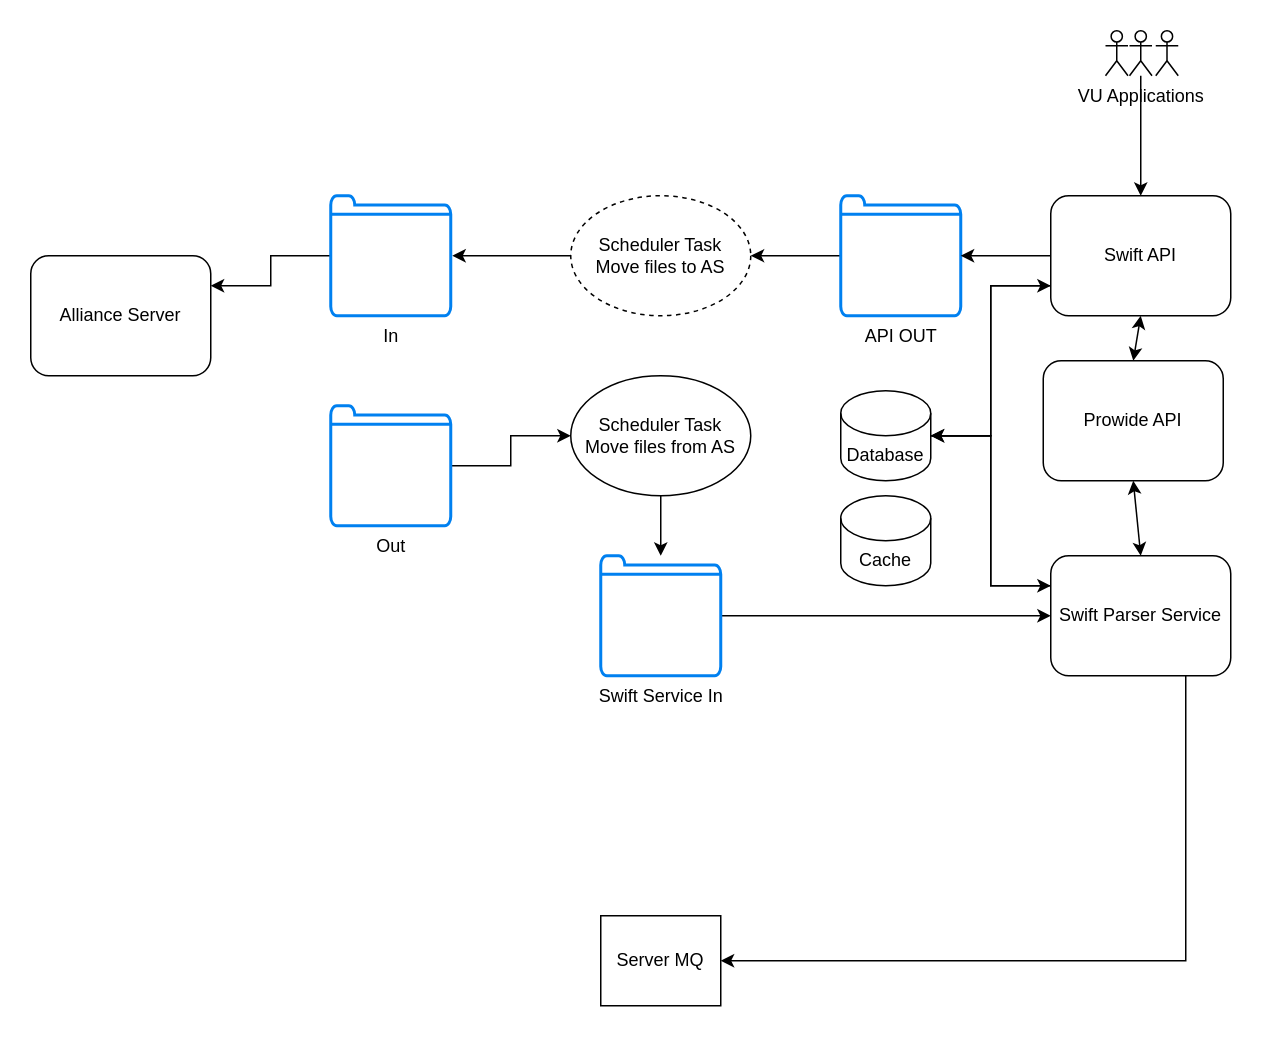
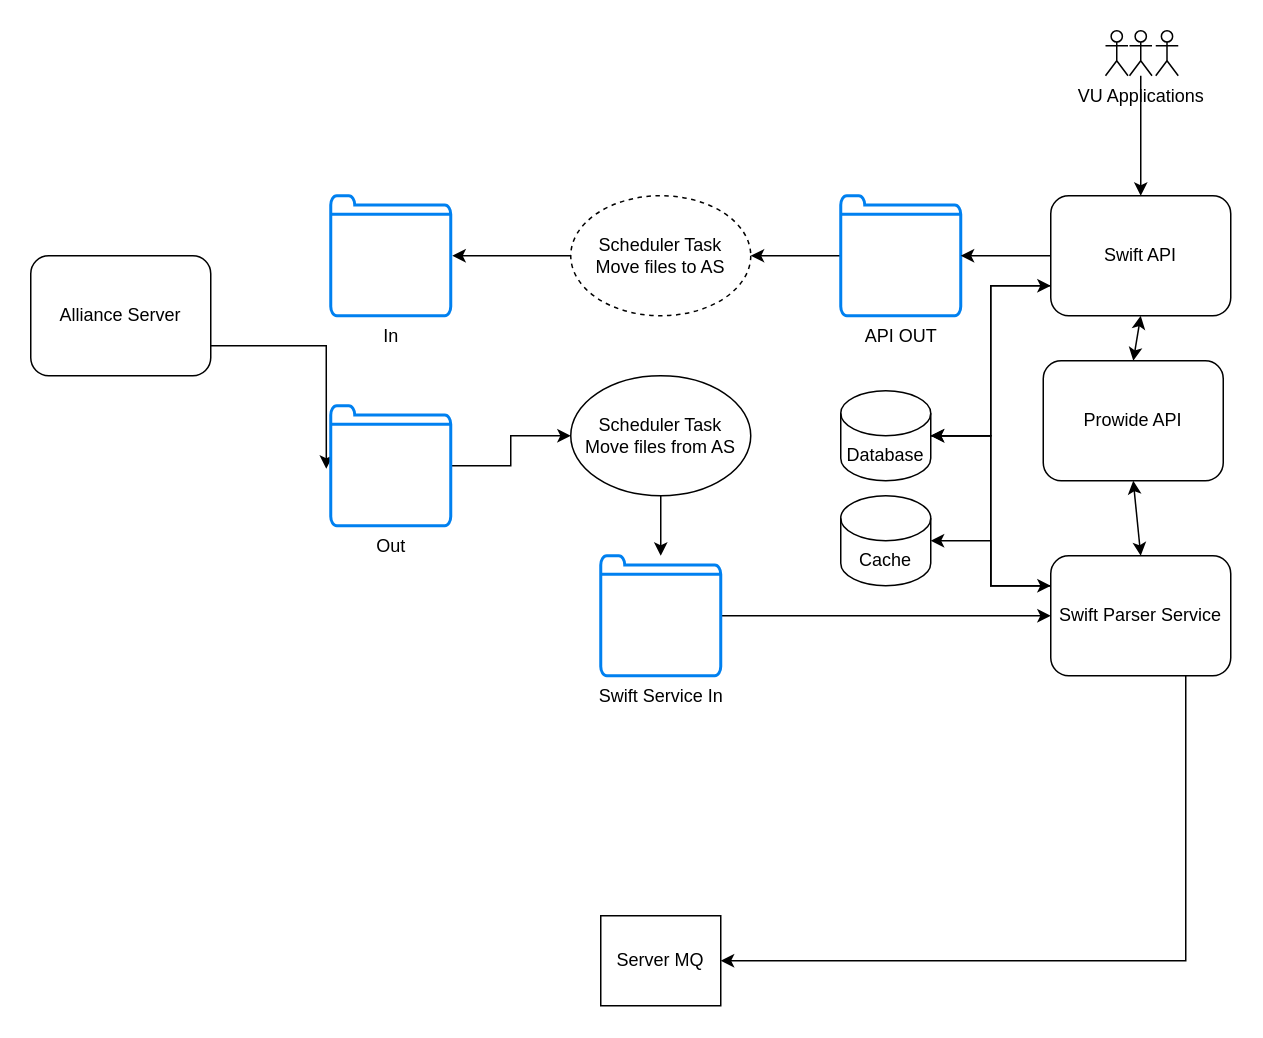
  <mxCell id="0" />
  <mxCell id="1" parent="0" />
+ <mxCell id="2" style="edgeStyle=orthogonalEdgeStyle;rounded=0;orthogonalLoop=1;jettySize=auto;html=1;exitX=1;exitY=0.75;exitDx=0;exitDy=0;entryX=-0.037;entryY=0.525;entryDx=0;entryDy=0;entryPerimeter=0;" parent="1" source="3" target="7" edge="1"><mxGeometry relative="1" as="geometry" /></mxCell>
  <mxCell id="3" value="Alliance Server" style="rounded=1;whiteSpace=wrap;html=1;" parent="1" vertex="1"><mxGeometry x="20" y="170" width="120" height="80" as="geometry" /></mxCell>
- <mxCell id="4" style="edgeStyle=orthogonalEdgeStyle;rounded=0;orthogonalLoop=1;jettySize=auto;html=1;entryX=1;entryY=0.25;entryDx=0;entryDy=0;" parent="1" source="5" target="3" edge="1"><mxGeometry relative="1" as="geometry" /></mxCell>
  <mxCell id="5" value="In" style="html=1;verticalLabelPosition=bottom;align=center;labelBackgroundColor=#ffffff;verticalAlign=top;strokeWidth=2;strokeColor=#0080F0;shadow=0;dashed=0;shape=mxgraph.ios7.icons.folder;" parent="1" vertex="1"><mxGeometry x="220" y="130" width="80" height="80" as="geometry" /></mxCell>
  <mxCell id="6" style="edgeStyle=orthogonalEdgeStyle;rounded=0;orthogonalLoop=1;jettySize=auto;html=1;entryX=0;entryY=0.5;entryDx=0;entryDy=0;" parent="1" source="7" target="13" edge="1"><mxGeometry relative="1" as="geometry" /></mxCell>
  <mxCell id="7" value="Out" style="html=1;verticalLabelPosition=bottom;align=center;labelBackgroundColor=#ffffff;verticalAlign=top;strokeWidth=2;strokeColor=#0080F0;shadow=0;dashed=0;shape=mxgraph.ios7.icons.folder;" parent="1" vertex="1"><mxGeometry x="220" y="270" width="80" height="80" as="geometry" /></mxCell>
  <mxCell id="8" style="edgeStyle=orthogonalEdgeStyle;rounded=0;orthogonalLoop=1;jettySize=auto;html=1;entryX=1.013;entryY=0.5;entryDx=0;entryDy=0;entryPerimeter=0;" parent="1" source="9" target="5" edge="1"><mxGeometry relative="1" as="geometry" /></mxCell>
  <mxCell id="9" value="Scheduler Task&lt;br&gt;Move files to AS" style="ellipse;whiteSpace=wrap;html=1;dashed=1;" parent="1" vertex="1"><mxGeometry x="380" y="130" width="120" height="80" as="geometry" /></mxCell>
  <mxCell id="10" style="edgeStyle=orthogonalEdgeStyle;rounded=0;orthogonalLoop=1;jettySize=auto;html=1;entryX=1;entryY=0.5;entryDx=0;entryDy=0;" parent="1" source="11" target="9" edge="1"><mxGeometry relative="1" as="geometry" /></mxCell>
  <mxCell id="11" value="API OUT" style="html=1;verticalLabelPosition=bottom;align=center;labelBackgroundColor=#ffffff;verticalAlign=top;strokeWidth=2;strokeColor=#0080F0;shadow=0;dashed=0;shape=mxgraph.ios7.icons.folder;" parent="1" vertex="1"><mxGeometry x="560" y="130" width="80" height="80" as="geometry" /></mxCell>
  <mxCell id="12" style="edgeStyle=orthogonalEdgeStyle;rounded=0;orthogonalLoop=1;jettySize=auto;html=1;" parent="1" source="13" target="22" edge="1"><mxGeometry relative="1" as="geometry" /></mxCell>
  <mxCell id="13" value="Scheduler Task&lt;br&gt;Move files from AS" style="ellipse;whiteSpace=wrap;html=1;" parent="1" vertex="1"><mxGeometry x="380" y="250" width="120" height="80" as="geometry" /></mxCell>
  <mxCell id="14" style="edgeStyle=orthogonalEdgeStyle;rounded=0;orthogonalLoop=1;jettySize=auto;html=1;" parent="1" source="16" target="11" edge="1"><mxGeometry relative="1" as="geometry" /></mxCell>
  <mxCell id="15" style="edgeStyle=orthogonalEdgeStyle;rounded=0;orthogonalLoop=1;jettySize=auto;html=1;exitX=0;exitY=0.75;exitDx=0;exitDy=0;entryX=1;entryY=0.5;entryDx=0;entryDy=0;entryPerimeter=0;" parent="1" source="16" target="33" edge="1"><mxGeometry relative="1" as="geometry" /></mxCell>
  <mxCell id="16" value="Swift API" style="rounded=1;whiteSpace=wrap;html=1;" parent="1" vertex="1"><mxGeometry x="700" y="130" width="120" height="80" as="geometry" /></mxCell>
  <mxCell id="17" value="Prowide API" style="rounded=1;whiteSpace=wrap;html=1;" parent="1" vertex="1"><mxGeometry x="695" y="240" width="120" height="80" as="geometry" /></mxCell>
  <mxCell id="18" value="" style="endArrow=classic;startArrow=classic;html=1;entryX=0.5;entryY=1;entryDx=0;entryDy=0;exitX=0.5;exitY=0;exitDx=0;exitDy=0;" parent="1" source="17" target="16" edge="1"><mxGeometry width="50" height="50" relative="1" as="geometry"><mxPoint x="480" y="180" as="sourcePoint" /><mxPoint x="530" y="130" as="targetPoint" /></mxGeometry></mxCell>
  <mxCell id="19" style="edgeStyle=orthogonalEdgeStyle;rounded=0;orthogonalLoop=1;jettySize=auto;html=1;" parent="1" source="20" target="16" edge="1"><mxGeometry relative="1" as="geometry" /></mxCell>
  <mxCell id="20" value="VU Applications" style="shape=umlActor;verticalLabelPosition=bottom;verticalAlign=top;html=1;outlineConnect=0;" parent="1" vertex="1"><mxGeometry x="752.5" y="20" width="15" height="30" as="geometry" /></mxCell>
  <mxCell id="21" style="edgeStyle=orthogonalEdgeStyle;rounded=0;orthogonalLoop=1;jettySize=auto;html=1;entryX=0;entryY=0.5;entryDx=0;entryDy=0;" parent="1" source="22" target="26" edge="1"><mxGeometry relative="1" as="geometry" /></mxCell>
  <mxCell id="22" value="Swift Service In" style="html=1;verticalLabelPosition=bottom;align=center;labelBackgroundColor=#ffffff;verticalAlign=top;strokeWidth=2;strokeColor=#0080F0;shadow=0;dashed=0;shape=mxgraph.ios7.icons.folder;" parent="1" vertex="1"><mxGeometry x="400" y="370" width="80" height="80" as="geometry" /></mxCell>
  <mxCell id="23" style="edgeStyle=orthogonalEdgeStyle;rounded=0;orthogonalLoop=1;jettySize=auto;html=1;exitX=0.75;exitY=1;exitDx=0;exitDy=0;entryX=1;entryY=0.5;entryDx=0;entryDy=0;" parent="1" source="26" target="28" edge="1"><mxGeometry relative="1" as="geometry" /></mxCell>
  <mxCell id="24" style="edgeStyle=orthogonalEdgeStyle;rounded=0;orthogonalLoop=1;jettySize=auto;html=1;exitX=0;exitY=0.25;exitDx=0;exitDy=0;entryX=1;entryY=0.5;entryDx=0;entryDy=0;entryPerimeter=0;" parent="1" source="26" target="33" edge="1"><mxGeometry relative="1" as="geometry" /></mxCell>
+ <mxCell id="25" style="edgeStyle=orthogonalEdgeStyle;rounded=0;orthogonalLoop=1;jettySize=auto;html=1;exitX=0;exitY=0.25;exitDx=0;exitDy=0;entryX=1;entryY=0.5;entryDx=0;entryDy=0;entryPerimeter=0;" parent="1" source="26" target="34" edge="1"><mxGeometry relative="1" as="geometry" /></mxCell>
  <mxCell id="26" value="Swift Parser Service" style="rounded=1;whiteSpace=wrap;html=1;" parent="1" vertex="1"><mxGeometry x="700" y="370" width="120" height="80" as="geometry" /></mxCell>
  <mxCell id="27" value="" style="endArrow=classic;startArrow=classic;html=1;entryX=0.5;entryY=1;entryDx=0;entryDy=0;exitX=0.5;exitY=0;exitDx=0;exitDy=0;" parent="1" source="26" target="17" edge="1"><mxGeometry width="50" height="50" relative="1" as="geometry"><mxPoint x="440" y="380" as="sourcePoint" /><mxPoint x="490" y="330" as="targetPoint" /></mxGeometry></mxCell>
  <mxCell id="28" value="Server MQ" style="rounded=0;whiteSpace=wrap;html=1;" parent="1" vertex="1"><mxGeometry x="400" y="610" width="80" height="60" as="geometry" /></mxCell>
  <mxCell id="29" value="" style="shape=umlActor;verticalLabelPosition=bottom;verticalAlign=top;html=1;outlineConnect=0;" parent="1" vertex="1"><mxGeometry x="770" y="20" width="15" height="30" as="geometry" /></mxCell>
  <mxCell id="30" value="" style="shape=umlActor;verticalLabelPosition=bottom;verticalAlign=top;html=1;outlineConnect=0;" parent="1" vertex="1"><mxGeometry x="736.5" y="20" width="15" height="30" as="geometry" /></mxCell>
  <mxCell id="31" style="edgeStyle=orthogonalEdgeStyle;rounded=0;orthogonalLoop=1;jettySize=auto;html=1;" parent="1" source="33" edge="1"><mxGeometry relative="1" as="geometry"><mxPoint x="700" y="190" as="targetPoint" /><Array as="points"><mxPoint x="660" y="290" /><mxPoint x="660" y="190" /></Array></mxGeometry></mxCell>
  <mxCell id="32" style="edgeStyle=orthogonalEdgeStyle;rounded=0;orthogonalLoop=1;jettySize=auto;html=1;entryX=0;entryY=0.25;entryDx=0;entryDy=0;" parent="1" source="33" target="26" edge="1"><mxGeometry relative="1" as="geometry" /></mxCell>
  <mxCell id="33" value="Database" style="shape=cylinder3;whiteSpace=wrap;html=1;boundedLbl=1;backgroundOutline=1;size=15;" parent="1" vertex="1"><mxGeometry x="560" y="260" width="60" height="60" as="geometry" /></mxCell>
  <mxCell id="34" value="Cache" style="shape=cylinder3;whiteSpace=wrap;html=1;boundedLbl=1;backgroundOutline=1;size=15;" parent="1" vertex="1"><mxGeometry x="560" y="330" width="60" height="60" as="geometry" /></mxCell>
